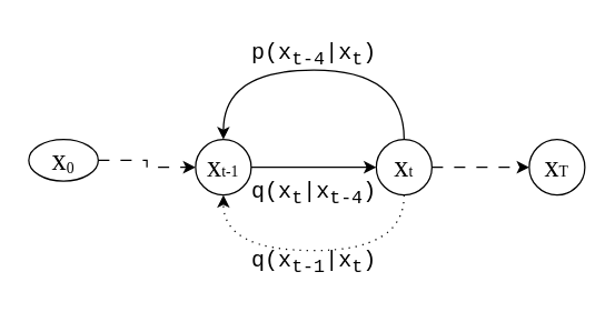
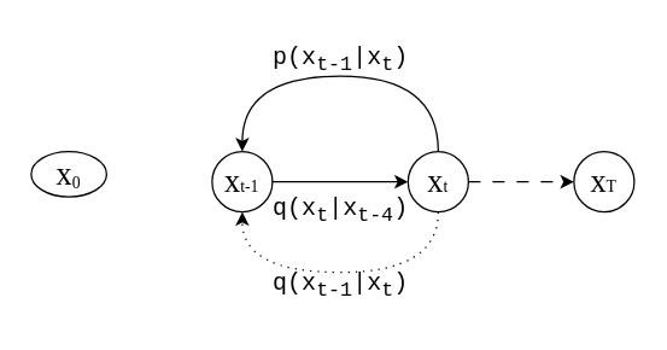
  <mxCell id="0" />
  <mxCell id="1" parent="0" />
- <mxCell id="2" style="edgeStyle=orthogonalEdgeStyle;rounded=0;orthogonalLoop=1;jettySize=auto;html=1;entryX=0;entryY=0.5;entryDx=0;entryDy=0;curved=0;dashed=1;dashPattern=8 8;" edge="1" parent="1" source="3" target="10"><mxGeometry relative="1" as="geometry" /></mxCell>
  <mxCell id="3" value="&lt;font face=&quot;Comic Sans MS&quot; style=&quot;&quot;&gt;&lt;font style=&quot;font-size: 21px;&quot;&gt;x&lt;/font&gt;&lt;sub style=&quot;&quot;&gt;&lt;font style=&quot;font-size: 11px;&quot;&gt;0&lt;/font&gt;&lt;/sub&gt;&lt;/font&gt;" style="ellipse;whiteSpace=wrap;html=1;aspect=fixed;" vertex="1" parent="1"><mxGeometry x="20" y="100" width="50" height="30" as="geometry" /></mxCell>
  <mxCell id="4" style="edgeStyle=orthogonalEdgeStyle;rounded=0;orthogonalLoop=1;jettySize=auto;html=1;exitX=1;exitY=0.5;exitDx=0;exitDy=0;dashed=1;dashPattern=8 8;" edge="1" parent="1" source="7" target="8"><mxGeometry relative="1" as="geometry" /></mxCell>
  <mxCell id="5" style="edgeStyle=orthogonalEdgeStyle;rounded=0;orthogonalLoop=1;jettySize=auto;html=1;entryX=0.5;entryY=1;entryDx=0;entryDy=0;curved=1;dashed=1;dashPattern=1 4;" edge="1" parent="1" source="7" target="10"><mxGeometry relative="1" as="geometry"><Array as="points"><mxPoint x="290" y="180" /><mxPoint x="160" y="180" /></Array></mxGeometry></mxCell>
  <mxCell id="6" style="edgeStyle=orthogonalEdgeStyle;rounded=0;orthogonalLoop=1;jettySize=auto;html=1;entryX=0.5;entryY=0;entryDx=0;entryDy=0;curved=1;" edge="1" parent="1" source="7" target="10"><mxGeometry relative="1" as="geometry"><Array as="points"><mxPoint x="290" y="50" /><mxPoint x="160" y="50" /></Array></mxGeometry></mxCell>
  <mxCell id="7" value="&lt;font face=&quot;Comic Sans MS&quot; style=&quot;&quot;&gt;&lt;font style=&quot;font-size: 21px;&quot;&gt;x&lt;/font&gt;&lt;font style=&quot;font-size: 11px;&quot;&gt;t&lt;/font&gt;&lt;/font&gt;" style="ellipse;whiteSpace=wrap;html=1;aspect=fixed;" vertex="1" parent="1"><mxGeometry x="270" y="100" width="40" height="40" as="geometry" /></mxCell>
  <mxCell id="8" value="&lt;font face=&quot;Comic Sans MS&quot; style=&quot;&quot;&gt;&lt;font style=&quot;font-size: 21px;&quot;&gt;x&lt;/font&gt;&lt;font style=&quot;font-size: 11px;&quot;&gt;T&lt;/font&gt;&lt;/font&gt;" style="ellipse;whiteSpace=wrap;html=1;aspect=fixed;" vertex="1" parent="1"><mxGeometry x="380" y="100" width="40" height="40" as="geometry" /></mxCell>
  <mxCell id="9" style="edgeStyle=orthogonalEdgeStyle;rounded=0;orthogonalLoop=1;jettySize=auto;html=1;entryX=0;entryY=0.5;entryDx=0;entryDy=0;" edge="1" parent="1" source="10" target="7"><mxGeometry relative="1" as="geometry" /></mxCell>
  <mxCell id="10" value="&lt;font face=&quot;Comic Sans MS&quot; style=&quot;&quot;&gt;&lt;font style=&quot;font-size: 21px;&quot;&gt;x&lt;/font&gt;&lt;font style=&quot;font-size: 11px;&quot;&gt;t-1&lt;/font&gt;&lt;/font&gt;" style="ellipse;whiteSpace=wrap;html=1;aspect=fixed;" vertex="1" parent="1"><mxGeometry x="140" y="100" width="40" height="40" as="geometry" /></mxCell>
  <mxCell id="11" value="&lt;font face=&quot;Courier New&quot; style=&quot;font-size: 16px;&quot;&gt;q(x&lt;sub&gt;t&lt;/sub&gt;|x&lt;sub&gt;t-4&lt;/sub&gt;)&lt;/font&gt;" style="text;html=1;align=center;verticalAlign=middle;resizable=0;points=[];autosize=1;strokeColor=none;fillColor=none;" vertex="1" parent="1"><mxGeometry x="170" y="120" width="110" height="40" as="geometry" /></mxCell>
  <mxCell id="12" value="&lt;font face=&quot;Courier New&quot; style=&quot;font-size: 16px;&quot;&gt;q(x&lt;sub&gt;t-1&lt;/sub&gt;|x&lt;sub&gt;t&lt;/sub&gt;)&lt;/font&gt;" style="text;html=1;align=center;verticalAlign=middle;resizable=0;points=[];autosize=1;strokeColor=none;fillColor=none;" vertex="1" parent="1"><mxGeometry x="170" y="170" width="110" height="40" as="geometry" /></mxCell>
- <mxCell id="13" value="&lt;font face=&quot;Courier New&quot; style=&quot;font-size: 16px;&quot;&gt;p(x&lt;sub&gt;t-4&lt;/sub&gt;|x&lt;sub&gt;t&lt;/sub&gt;)&lt;/font&gt;" style="text;html=1;align=center;verticalAlign=middle;resizable=0;points=[];autosize=1;strokeColor=none;fillColor=none;" vertex="1" parent="1"><mxGeometry x="170" y="20" width="110" height="40" as="geometry" /></mxCell>
+ <mxCell id="13" value="&lt;font face=&quot;Courier New&quot; style=&quot;font-size: 16px;&quot;&gt;p(x&lt;sub&gt;t-1&lt;/sub&gt;|x&lt;sub&gt;t&lt;/sub&gt;)&lt;/font&gt;" style="text;html=1;align=center;verticalAlign=middle;resizable=0;points=[];autosize=1;strokeColor=none;fillColor=none;" vertex="1" parent="1"><mxGeometry x="170" y="20" width="110" height="40" as="geometry" /></mxCell>
